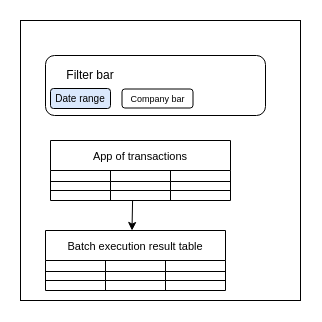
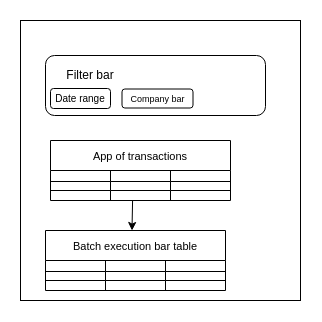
  <mxCell id="0" />
  <mxCell id="1" parent="0" />
  <mxCell id="2" value="" style="whiteSpace=wrap;html=1;aspect=fixed;" vertex="1" parent="1"><mxGeometry x="20" y="20" width="280" height="280" as="geometry" /></mxCell>
  <mxCell id="3" value="" style="rounded=1;whiteSpace=wrap;html=1;" vertex="1" parent="1"><mxGeometry x="45" y="55" width="220" height="60" as="geometry" /></mxCell>
  <mxCell id="4" value="Filter bar" style="text;html=1;align=center;verticalAlign=middle;whiteSpace=wrap;rounded=0;" vertex="1" parent="1"><mxGeometry x="60" y="60" width="60" height="30" as="geometry" /></mxCell>
- <mxCell id="5" value="&lt;font style=&quot;font-size: 10px;&quot;&gt;Date range&lt;/font&gt;" style="rounded=1;whiteSpace=wrap;html=1;fillColor=#dae8fc;" vertex="1" parent="1"><mxGeometry x="50" y="88" width="60" height="20" as="geometry" /></mxCell>
+ <mxCell id="5" value="&lt;font style=&quot;font-size: 10px;&quot;&gt;Date range&lt;/font&gt;" style="rounded=1;whiteSpace=wrap;html=1;" vertex="1" parent="1"><mxGeometry x="50" y="88" width="60" height="20" as="geometry" /></mxCell>
  <mxCell id="6" value="&lt;font style=&quot;font-size: 9px;&quot;&gt;Company bar&lt;/font&gt;" style="rounded=1;whiteSpace=wrap;html=1;" vertex="1" parent="1"><mxGeometry x="121.5" y="88.5" width="71" height="19" as="geometry" /></mxCell>
  <mxCell id="7" value="App of transactions" style="shape=table;startSize=30;container=1;collapsible=0;childLayout=tableLayout;strokeColor=default;fontSize=11;" vertex="1" parent="1"><mxGeometry x="50" y="140" width="180" height="60" as="geometry" /></mxCell>
  <mxCell id="8" value="" style="shape=tableRow;horizontal=0;startSize=0;swimlaneHead=0;swimlaneBody=0;strokeColor=inherit;top=0;left=0;bottom=0;right=0;collapsible=0;dropTarget=0;fillColor=none;points=[[0,0.5],[1,0.5]];portConstraint=eastwest;fontSize=16;" vertex="1" parent="7"><mxGeometry y="30" width="180" height="11" as="geometry" /></mxCell>
  <mxCell id="9" value="" style="shape=partialRectangle;html=1;whiteSpace=wrap;connectable=0;strokeColor=inherit;overflow=hidden;fillColor=none;top=0;left=0;bottom=0;right=0;pointerEvents=1;fontSize=16;" vertex="1" parent="8"><mxGeometry width="60" height="11" as="geometry"><mxRectangle width="60" height="11" as="alternateBounds" /></mxGeometry></mxCell>
  <mxCell id="10" value="" style="shape=partialRectangle;html=1;whiteSpace=wrap;connectable=0;strokeColor=inherit;overflow=hidden;fillColor=none;top=0;left=0;bottom=0;right=0;pointerEvents=1;fontSize=16;" vertex="1" parent="8"><mxGeometry x="60" width="60" height="11" as="geometry"><mxRectangle width="60" height="11" as="alternateBounds" /></mxGeometry></mxCell>
  <mxCell id="11" value="" style="shape=partialRectangle;html=1;whiteSpace=wrap;connectable=0;strokeColor=inherit;overflow=hidden;fillColor=none;top=0;left=0;bottom=0;right=0;pointerEvents=1;fontSize=16;" vertex="1" parent="8"><mxGeometry x="120" width="60" height="11" as="geometry"><mxRectangle width="60" height="11" as="alternateBounds" /></mxGeometry></mxCell>
  <mxCell id="12" value="" style="shape=tableRow;horizontal=0;startSize=0;swimlaneHead=0;swimlaneBody=0;strokeColor=inherit;top=0;left=0;bottom=0;right=0;collapsible=0;dropTarget=0;fillColor=none;points=[[0,0.5],[1,0.5]];portConstraint=eastwest;fontSize=16;" vertex="1" parent="7"><mxGeometry y="41" width="180" height="9" as="geometry" /></mxCell>
  <mxCell id="13" value="" style="shape=partialRectangle;html=1;whiteSpace=wrap;connectable=0;strokeColor=inherit;overflow=hidden;fillColor=none;top=0;left=0;bottom=0;right=0;pointerEvents=1;fontSize=16;" vertex="1" parent="12"><mxGeometry width="60" height="9" as="geometry"><mxRectangle width="60" height="9" as="alternateBounds" /></mxGeometry></mxCell>
  <mxCell id="14" value="" style="shape=partialRectangle;html=1;whiteSpace=wrap;connectable=0;strokeColor=inherit;overflow=hidden;fillColor=none;top=0;left=0;bottom=0;right=0;pointerEvents=1;fontSize=16;" vertex="1" parent="12"><mxGeometry x="60" width="60" height="9" as="geometry"><mxRectangle width="60" height="9" as="alternateBounds" /></mxGeometry></mxCell>
  <mxCell id="15" value="" style="shape=partialRectangle;html=1;whiteSpace=wrap;connectable=0;strokeColor=inherit;overflow=hidden;fillColor=none;top=0;left=0;bottom=0;right=0;pointerEvents=1;fontSize=16;" vertex="1" parent="12"><mxGeometry x="120" width="60" height="9" as="geometry"><mxRectangle width="60" height="9" as="alternateBounds" /></mxGeometry></mxCell>
  <mxCell id="16" value="" style="shape=tableRow;horizontal=0;startSize=0;swimlaneHead=0;swimlaneBody=0;strokeColor=inherit;top=0;left=0;bottom=0;right=0;collapsible=0;dropTarget=0;fillColor=none;points=[[0,0.5],[1,0.5]];portConstraint=eastwest;fontSize=16;" vertex="1" parent="7"><mxGeometry y="50" width="180" height="10" as="geometry" /></mxCell>
  <mxCell id="17" value="" style="shape=partialRectangle;html=1;whiteSpace=wrap;connectable=0;strokeColor=inherit;overflow=hidden;fillColor=none;top=0;left=0;bottom=0;right=0;pointerEvents=1;fontSize=16;" vertex="1" parent="16"><mxGeometry width="60" height="10" as="geometry"><mxRectangle width="60" height="10" as="alternateBounds" /></mxGeometry></mxCell>
  <mxCell id="18" value="" style="shape=partialRectangle;html=1;whiteSpace=wrap;connectable=0;strokeColor=inherit;overflow=hidden;fillColor=none;top=0;left=0;bottom=0;right=0;pointerEvents=1;fontSize=16;" vertex="1" parent="16"><mxGeometry x="60" width="60" height="10" as="geometry"><mxRectangle width="60" height="10" as="alternateBounds" /></mxGeometry></mxCell>
  <mxCell id="19" value="" style="shape=partialRectangle;html=1;whiteSpace=wrap;connectable=0;strokeColor=inherit;overflow=hidden;fillColor=none;top=0;left=0;bottom=0;right=0;pointerEvents=1;fontSize=16;" vertex="1" parent="16"><mxGeometry x="120" width="60" height="10" as="geometry"><mxRectangle width="60" height="10" as="alternateBounds" /></mxGeometry></mxCell>
- <mxCell id="20" value="Batch execution result table" style="shape=table;startSize=30;container=1;collapsible=0;childLayout=tableLayout;strokeColor=default;fontSize=11;" vertex="1" parent="1"><mxGeometry x="45" y="230" width="180" height="60" as="geometry" /></mxCell>
+ <mxCell id="20" value="Batch execution bar table" style="shape=table;startSize=30;container=1;collapsible=0;childLayout=tableLayout;strokeColor=default;fontSize=11;" vertex="1" parent="1"><mxGeometry x="45" y="230" width="180" height="60" as="geometry" /></mxCell>
  <mxCell id="21" value="" style="shape=tableRow;horizontal=0;startSize=0;swimlaneHead=0;swimlaneBody=0;strokeColor=inherit;top=0;left=0;bottom=0;right=0;collapsible=0;dropTarget=0;fillColor=none;points=[[0,0.5],[1,0.5]];portConstraint=eastwest;fontSize=16;" vertex="1" parent="20"><mxGeometry y="30" width="180" height="11" as="geometry" /></mxCell>
  <mxCell id="22" value="" style="shape=partialRectangle;html=1;whiteSpace=wrap;connectable=0;strokeColor=inherit;overflow=hidden;fillColor=none;top=0;left=0;bottom=0;right=0;pointerEvents=1;fontSize=16;" vertex="1" parent="21"><mxGeometry width="60" height="11" as="geometry"><mxRectangle width="60" height="11" as="alternateBounds" /></mxGeometry></mxCell>
  <mxCell id="23" value="" style="shape=partialRectangle;html=1;whiteSpace=wrap;connectable=0;strokeColor=inherit;overflow=hidden;fillColor=none;top=0;left=0;bottom=0;right=0;pointerEvents=1;fontSize=16;" vertex="1" parent="21"><mxGeometry x="60" width="60" height="11" as="geometry"><mxRectangle width="60" height="11" as="alternateBounds" /></mxGeometry></mxCell>
  <mxCell id="24" value="" style="shape=partialRectangle;html=1;whiteSpace=wrap;connectable=0;strokeColor=inherit;overflow=hidden;fillColor=none;top=0;left=0;bottom=0;right=0;pointerEvents=1;fontSize=16;" vertex="1" parent="21"><mxGeometry x="120" width="60" height="11" as="geometry"><mxRectangle width="60" height="11" as="alternateBounds" /></mxGeometry></mxCell>
  <mxCell id="25" value="" style="shape=tableRow;horizontal=0;startSize=0;swimlaneHead=0;swimlaneBody=0;strokeColor=inherit;top=0;left=0;bottom=0;right=0;collapsible=0;dropTarget=0;fillColor=none;points=[[0,0.5],[1,0.5]];portConstraint=eastwest;fontSize=16;" vertex="1" parent="20"><mxGeometry y="41" width="180" height="9" as="geometry" /></mxCell>
  <mxCell id="26" value="" style="shape=partialRectangle;html=1;whiteSpace=wrap;connectable=0;strokeColor=inherit;overflow=hidden;fillColor=none;top=0;left=0;bottom=0;right=0;pointerEvents=1;fontSize=16;" vertex="1" parent="25"><mxGeometry width="60" height="9" as="geometry"><mxRectangle width="60" height="9" as="alternateBounds" /></mxGeometry></mxCell>
  <mxCell id="27" value="" style="shape=partialRectangle;html=1;whiteSpace=wrap;connectable=0;strokeColor=inherit;overflow=hidden;fillColor=none;top=0;left=0;bottom=0;right=0;pointerEvents=1;fontSize=16;" vertex="1" parent="25"><mxGeometry x="60" width="60" height="9" as="geometry"><mxRectangle width="60" height="9" as="alternateBounds" /></mxGeometry></mxCell>
  <mxCell id="28" value="" style="shape=partialRectangle;html=1;whiteSpace=wrap;connectable=0;strokeColor=inherit;overflow=hidden;fillColor=none;top=0;left=0;bottom=0;right=0;pointerEvents=1;fontSize=16;" vertex="1" parent="25"><mxGeometry x="120" width="60" height="9" as="geometry"><mxRectangle width="60" height="9" as="alternateBounds" /></mxGeometry></mxCell>
  <mxCell id="29" value="" style="shape=tableRow;horizontal=0;startSize=0;swimlaneHead=0;swimlaneBody=0;strokeColor=inherit;top=0;left=0;bottom=0;right=0;collapsible=0;dropTarget=0;fillColor=none;points=[[0,0.5],[1,0.5]];portConstraint=eastwest;fontSize=16;" vertex="1" parent="20"><mxGeometry y="50" width="180" height="10" as="geometry" /></mxCell>
  <mxCell id="30" value="" style="shape=partialRectangle;html=1;whiteSpace=wrap;connectable=0;strokeColor=inherit;overflow=hidden;fillColor=none;top=0;left=0;bottom=0;right=0;pointerEvents=1;fontSize=16;" vertex="1" parent="29"><mxGeometry width="60" height="10" as="geometry"><mxRectangle width="60" height="10" as="alternateBounds" /></mxGeometry></mxCell>
  <mxCell id="31" value="" style="shape=partialRectangle;html=1;whiteSpace=wrap;connectable=0;strokeColor=inherit;overflow=hidden;fillColor=none;top=0;left=0;bottom=0;right=0;pointerEvents=1;fontSize=16;" vertex="1" parent="29"><mxGeometry x="60" width="60" height="10" as="geometry"><mxRectangle width="60" height="10" as="alternateBounds" /></mxGeometry></mxCell>
  <mxCell id="32" value="" style="shape=partialRectangle;html=1;whiteSpace=wrap;connectable=0;strokeColor=inherit;overflow=hidden;fillColor=none;top=0;left=0;bottom=0;right=0;pointerEvents=1;fontSize=16;" vertex="1" parent="29"><mxGeometry x="120" width="60" height="10" as="geometry"><mxRectangle width="60" height="10" as="alternateBounds" /></mxGeometry></mxCell>
  <mxCell id="33" value="" style="endArrow=classic;html=1;rounded=0;exitX=0.456;exitY=1;exitDx=0;exitDy=0;exitPerimeter=0;" edge="1" parent="1" source="16"><mxGeometry width="50" height="50" relative="1" as="geometry"><mxPoint x="129" y="200" as="sourcePoint" /><mxPoint x="131.5" y="230" as="targetPoint" /></mxGeometry></mxCell>
